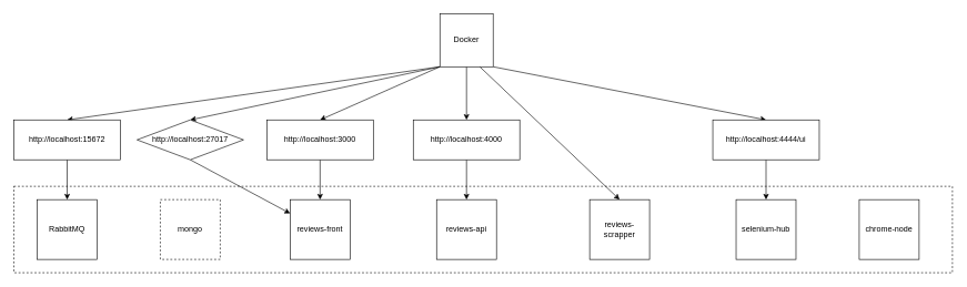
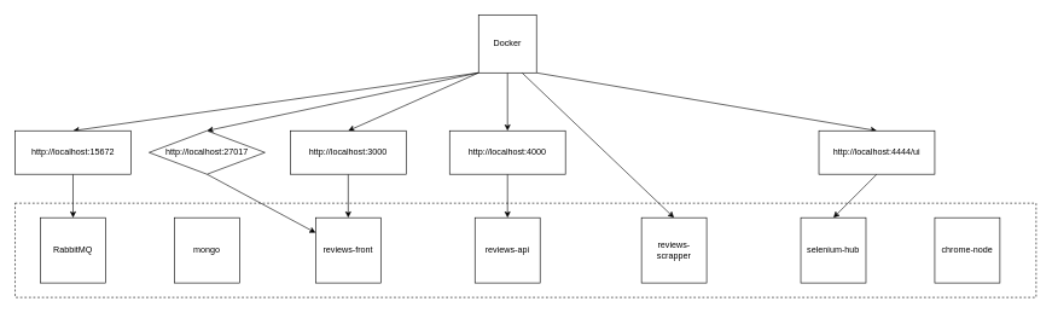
  <mxCell id="0" />
  <mxCell id="1" parent="0" />
  <mxCell id="2" value="" style="rounded=0;whiteSpace=wrap;html=1;dashed=1;fillColor=none;" parent="1" vertex="1"><mxGeometry x="20" y="280" width="1410" height="130" as="geometry" /></mxCell>
  <mxCell id="3" style="edgeStyle=none;html=1;exitX=0;exitY=1;exitDx=0;exitDy=0;entryX=0.5;entryY=0;entryDx=0;entryDy=0;" parent="1" source="9" target="11" edge="1"><mxGeometry relative="1" as="geometry" /></mxCell>
  <mxCell id="4" style="edgeStyle=none;html=1;exitX=0.5;exitY=1;exitDx=0;exitDy=0;entryX=0.5;entryY=0;entryDx=0;entryDy=0;" parent="1" source="9" target="14" edge="1"><mxGeometry relative="1" as="geometry" /></mxCell>
  <mxCell id="5" style="edgeStyle=none;html=1;exitX=0;exitY=1;exitDx=0;exitDy=0;entryX=0.5;entryY=0;entryDx=0;entryDy=0;" parent="1" source="9" target="23" edge="1"><mxGeometry relative="1" as="geometry" /></mxCell>
  <mxCell id="6" style="edgeStyle=none;html=1;exitX=1;exitY=1;exitDx=0;exitDy=0;entryX=0.5;entryY=0;entryDx=0;entryDy=0;" parent="1" source="9" target="18" edge="1"><mxGeometry relative="1" as="geometry" /></mxCell>
  <mxCell id="7" style="edgeStyle=none;html=1;exitX=0;exitY=1;exitDx=0;exitDy=0;entryX=0.5;entryY=0;entryDx=0;entryDy=0;" parent="1" source="9" target="26" edge="1"><mxGeometry relative="1" as="geometry" /></mxCell>
  <mxCell id="8" style="edgeStyle=none;html=1;exitX=0.75;exitY=1;exitDx=0;exitDy=0;entryX=0.5;entryY=0;entryDx=0;entryDy=0;" edge="1" parent="1" source="9" target="16"><mxGeometry relative="1" as="geometry" /></mxCell>
  <mxCell id="9" value="Docker" style="whiteSpace=wrap;html=1;aspect=fixed;" parent="1" vertex="1"><mxGeometry x="660" y="20" width="80" height="80" as="geometry" /></mxCell>
  <mxCell id="10" value="" style="edgeStyle=none;html=1;" parent="1" source="11" target="12" edge="1"><mxGeometry relative="1" as="geometry" /></mxCell>
  <mxCell id="11" value="http://localhost:3000" style="rounded=0;whiteSpace=wrap;html=1;" parent="1" vertex="1"><mxGeometry x="400" y="180" width="160" height="60" as="geometry" /></mxCell>
  <mxCell id="12" value="reviews-front" style="whiteSpace=wrap;html=1;aspect=fixed;" parent="1" vertex="1"><mxGeometry x="435" y="300" width="90" height="90" as="geometry" /></mxCell>
  <mxCell id="13" style="edgeStyle=none;html=1;exitX=0.5;exitY=1;exitDx=0;exitDy=0;entryX=0.5;entryY=0;entryDx=0;entryDy=0;" parent="1" source="14" target="15" edge="1"><mxGeometry relative="1" as="geometry" /></mxCell>
  <mxCell id="14" value="http://localhost:4000" style="rounded=0;whiteSpace=wrap;html=1;" parent="1" vertex="1"><mxGeometry x="620" y="180" width="160" height="60" as="geometry" /></mxCell>
  <mxCell id="15" value="reviews-api" style="whiteSpace=wrap;html=1;aspect=fixed;" parent="1" vertex="1"><mxGeometry x="655" y="300" width="90" height="90" as="geometry" /></mxCell>
  <mxCell id="16" value="reviews-scrapper" style="whiteSpace=wrap;html=1;aspect=fixed;" parent="1" vertex="1"><mxGeometry x="885" y="300" width="90" height="90" as="geometry" /></mxCell>
  <mxCell id="17" style="edgeStyle=none;html=1;exitX=0.5;exitY=1;exitDx=0;exitDy=0;entryX=0.5;entryY=0;entryDx=0;entryDy=0;" parent="1" source="18" target="19" edge="1"><mxGeometry relative="1" as="geometry" /></mxCell>
- <mxCell id="18" value="http://localhost:4444/ui" style="rounded=0;whiteSpace=wrap;html=1;" parent="1" vertex="1"><mxGeometry x="1070" y="180" width="160" height="60" as="geometry" /></mxCell>
+ <mxCell id="18" value="http://localhost:4444/ui" style="rounded=0;whiteSpace=wrap;html=1;" parent="1" vertex="1"><mxGeometry x="1130" y="180" width="160" height="60" as="geometry" /></mxCell>
  <mxCell id="19" value="selenium-hub" style="whiteSpace=wrap;html=1;aspect=fixed;" parent="1" vertex="1"><mxGeometry x="1105" y="300" width="90" height="90" as="geometry" /></mxCell>
  <mxCell id="20" value="chrome-node" style="whiteSpace=wrap;html=1;aspect=fixed;" parent="1" vertex="1"><mxGeometry x="1290" y="300" width="90" height="90" as="geometry" /></mxCell>
- <mxCell id="21" value="mongo" style="whiteSpace=wrap;html=1;aspect=fixed;dashed=1;" parent="1" vertex="1"><mxGeometry x="240" y="300" width="90" height="90" as="geometry" /></mxCell>
+ <mxCell id="21" value="mongo" style="whiteSpace=wrap;html=1;aspect=fixed;" parent="1" vertex="1"><mxGeometry x="240" y="300" width="90" height="90" as="geometry" /></mxCell>
  <mxCell id="22" style="edgeStyle=none;html=1;exitX=0.5;exitY=1;exitDx=0;exitDy=0;" parent="1" source="23" target="12" edge="1"><mxGeometry relative="1" as="geometry" /></mxCell>
  <mxCell id="23" value="http://localhost:27017" style="rhombus;whiteSpace=wrap;html=1;" parent="1" vertex="1"><mxGeometry x="205" y="180" width="160" height="60" as="geometry" /></mxCell>
  <mxCell id="24" value="RabbitMQ" style="whiteSpace=wrap;html=1;aspect=fixed;" parent="1" vertex="1"><mxGeometry x="55" y="300" width="90" height="90" as="geometry" /></mxCell>
  <mxCell id="25" style="edgeStyle=none;html=1;exitX=0.5;exitY=1;exitDx=0;exitDy=0;entryX=0.5;entryY=0;entryDx=0;entryDy=0;" parent="1" source="26" target="24" edge="1"><mxGeometry relative="1" as="geometry" /></mxCell>
  <mxCell id="26" value="http://localhost:15672" style="rounded=0;whiteSpace=wrap;html=1;" parent="1" vertex="1"><mxGeometry x="20" y="180" width="160" height="60" as="geometry" /></mxCell>
